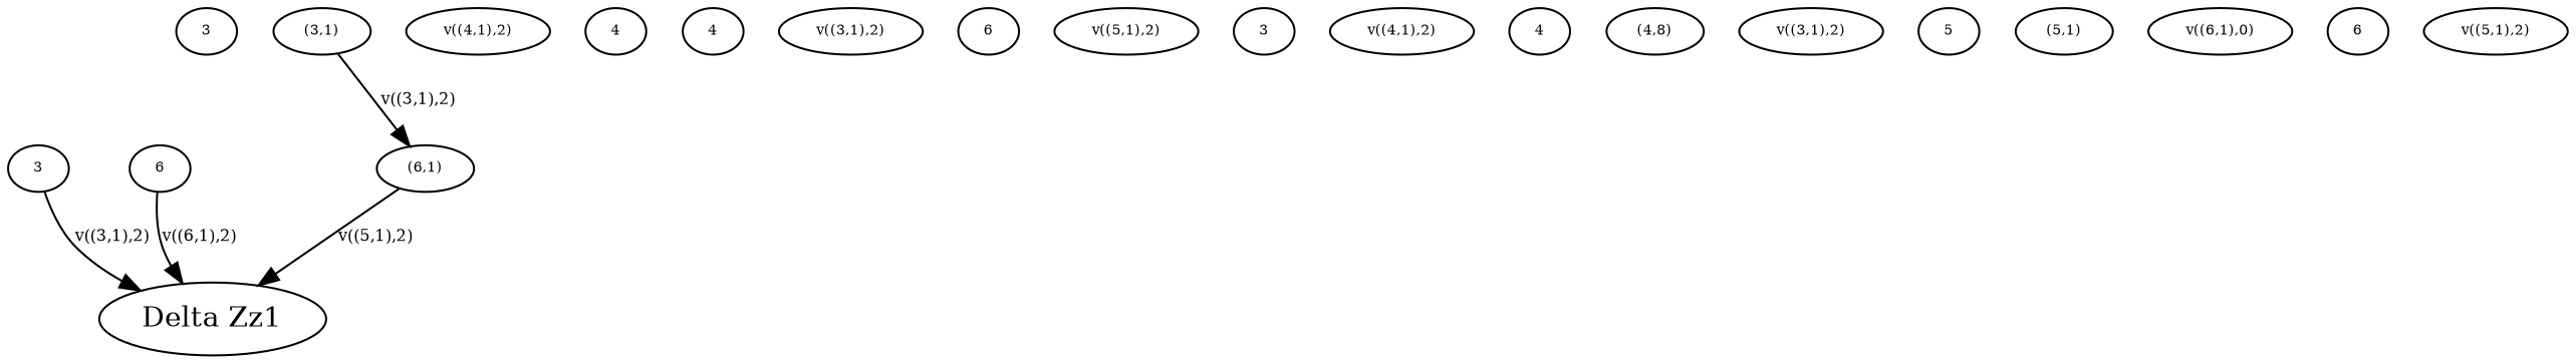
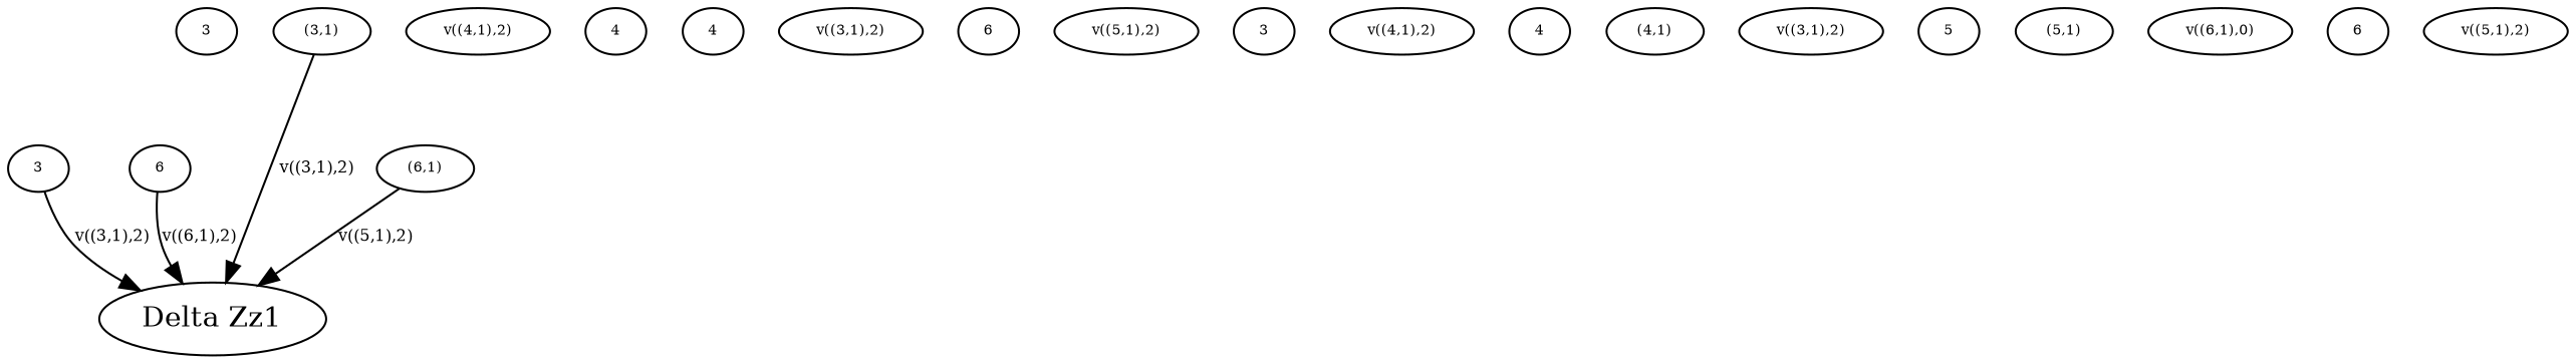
  digraph {
    node [fontsize=7]
    edge [fontsize=8]
    n1 [height=.01 label=3 width=.01]
    n2 [height=.01 label=3 width=.01]
    "Delta Zz1" [fontsize=""]
    n4 [height=.01 label="v((4,1),2)" width=.01]
    n5 [height=.01 label=4 width=.01]
    n6 [height=.01 label=4 width=.01]
    n7 [height=.01 label="v((3,1),2)" width=.01]
    n8 [height=.01 label=6 width=.01]
    n9 [height=.01 label=6 width=.01]
    n10 [height=.01 label="v((5,1),2)" width=.01]
    n11 [height=.01 label=3 width=.01]
    n12 [height=.01 label="(3,1)" width=.01]
    n13 [height=.01 label="v((4,1),2)" width=.01]
    n14 [height=.01 label=4 width=.01]
-   n15 [height=.01 label="(4,8)" width=.01]
+   n15 [height=.01 label="(4,1)" width=.01]
    n16 [height=.01 label="v((3,1),2)" width=.01]
    n17 [height=.01 label=5 width=.01]
    n18 [height=.01 label="(5,1)" width=.01]
    n19 [height=.01 label="v((6,1),0)" width=.01]
    n20 [height=.01 label=6 width=.01]
    n21 [height=.01 label="(6,1)" width=.01]
    n22 [height=.01 label="v((5,1),2)" width=.01]
    n2 -> "Delta Zz1" [label="v((3,1),2)"]
    n9 -> "Delta Zz1" [label="v((6,1),2)"]
-   n12 -> n21 [label="v((3,1),2)"]
+   n12 -> "Delta Zz1" [label="v((3,1),2)"]
    n21 -> "Delta Zz1" [label="v((5,1),2)"]
  }
